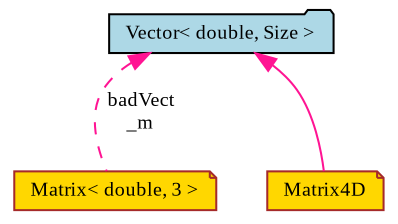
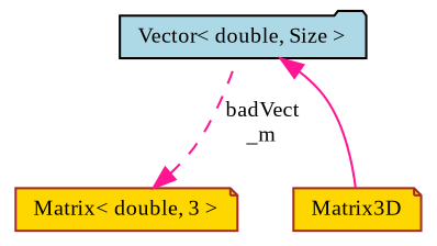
  digraph {
    fontname="Liberation Serif"
    node [color=brown fillcolor=gold fontname="Liberation Serif" fontsize=10 shape=note style=filled]
    edge [color=deeppink dir=back fontname="Liberation Serif" fontsize=10 labelfontname=Helvetica labelfontsize=10]
-   n1 [fontcolor=black height=0.2 label=Matrix4D width=0.4]
+   n1 [fontcolor=black height=0.2 label=Matrix3D width=0.4]
    n2 [height=0.2 label="Matrix\< double, 3 \>" width=0.4]
    n3 [color=black fillcolor=lightblue height=0.2 label="Vector\< double, Size \>" shape=folder width=0.4]
    n3 -> n1 [style=solid]
-   n3 -> n2 [label=" badVect\n_m" style=dashed]
+   n2 -> n3 [label=" badVect\n_m" style=dashed]
  }
